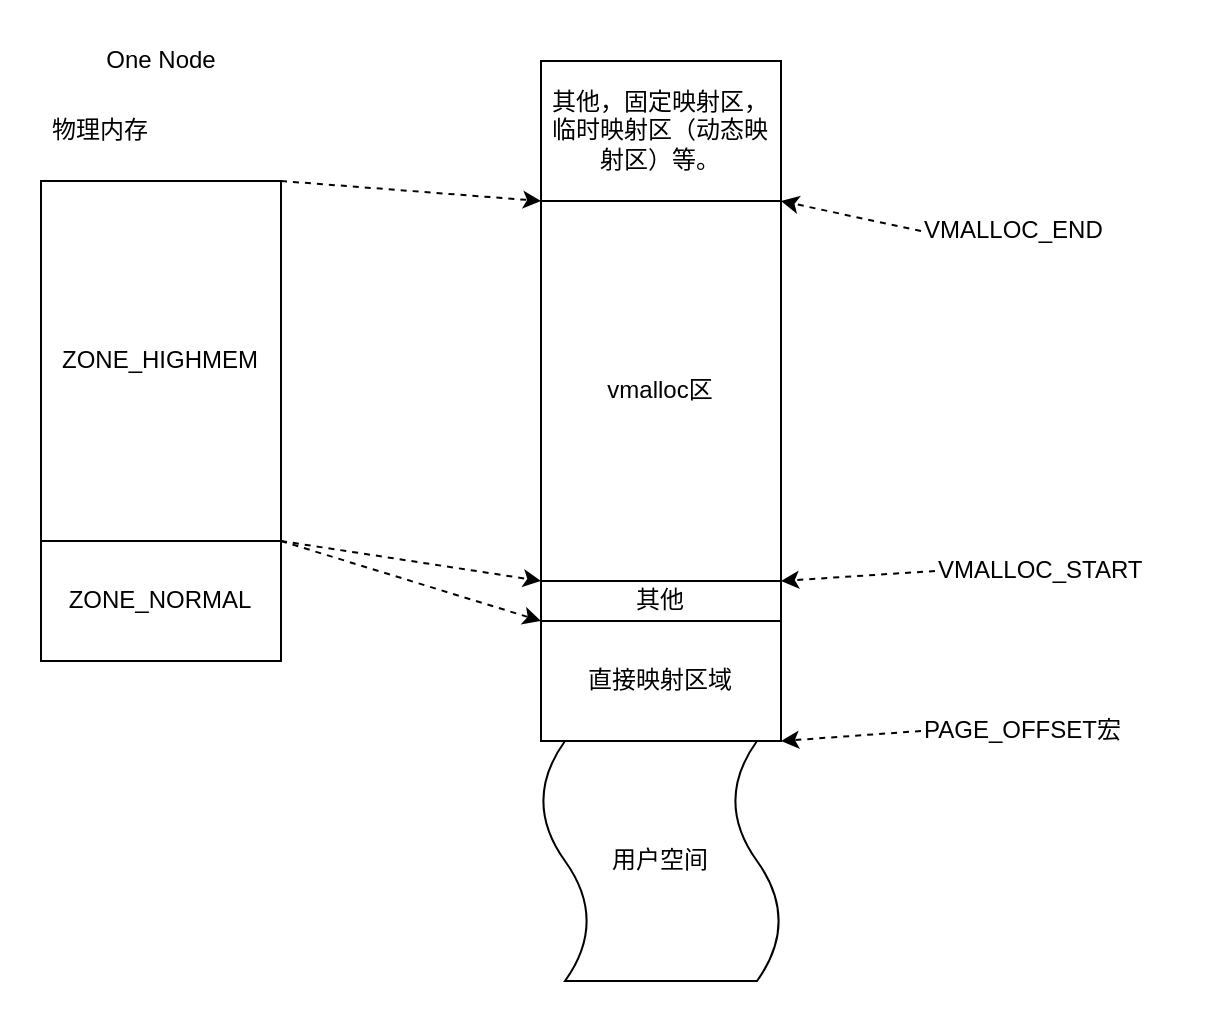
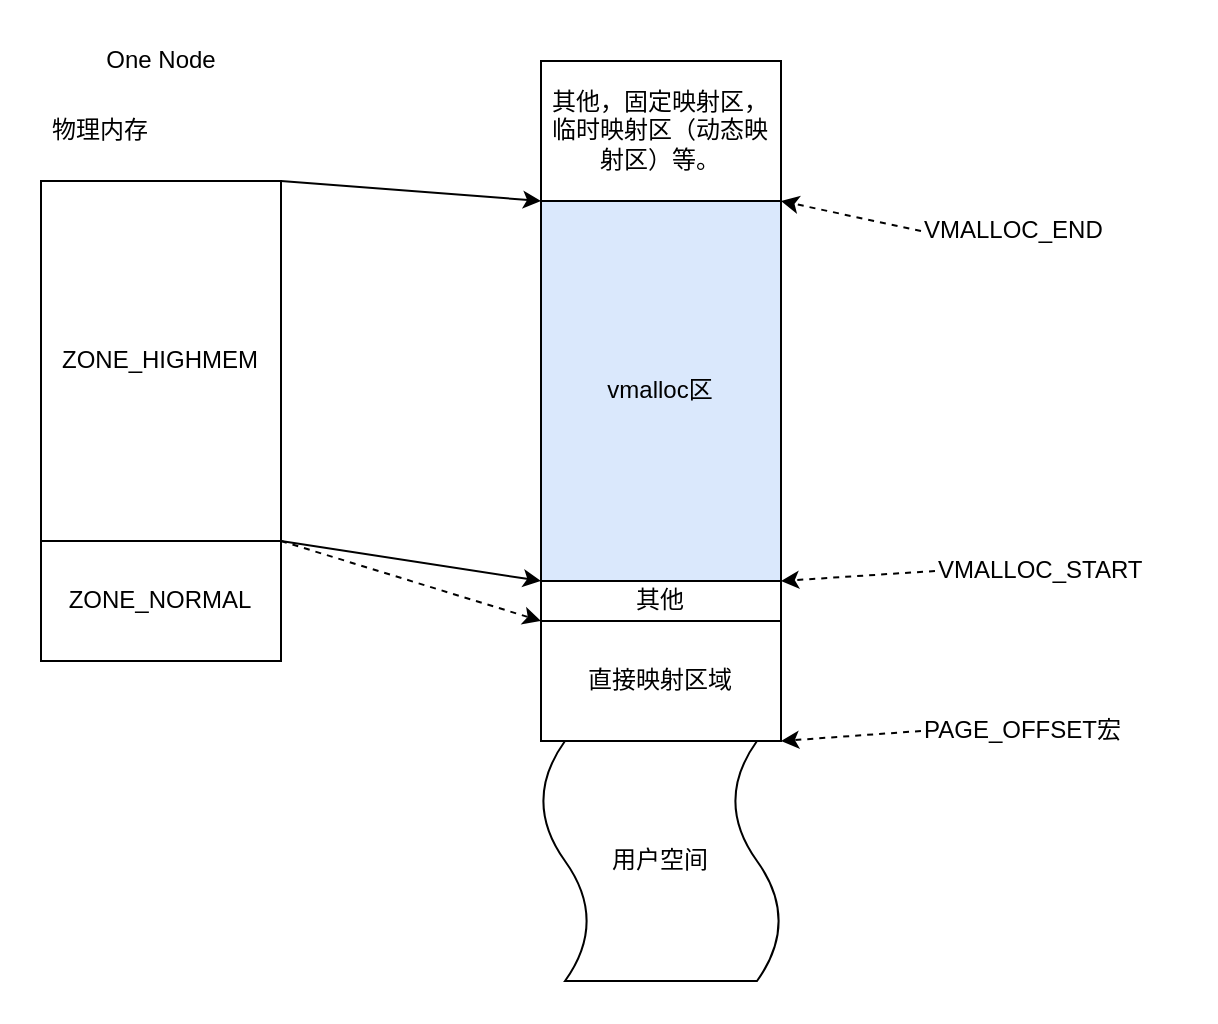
  <mxCell id="0" />
  <mxCell id="1" parent="0" />
  <mxCell id="2" value="&lt;span&gt;ZONE_NORMAL&lt;/span&gt;" style="rounded=0;whiteSpace=wrap;html=1;" vertex="1" parent="1"><mxGeometry x="20" y="270" width="120" height="60" as="geometry" /></mxCell>
  <mxCell id="3" value="ZONE_HIGHMEM" style="rounded=0;whiteSpace=wrap;html=1;" vertex="1" parent="1"><mxGeometry x="20" y="90" width="120" height="180" as="geometry" /></mxCell>
  <mxCell id="4" value="One Node" style="text;html=1;align=center;verticalAlign=middle;resizable=0;points=[];autosize=1;strokeColor=none;fillColor=none;" vertex="1" parent="1"><mxGeometry x="45" y="20" width="70" height="20" as="geometry" /></mxCell>
  <mxCell id="5" value="物理内存" style="text;html=1;strokeColor=none;fillColor=none;align=center;verticalAlign=middle;whiteSpace=wrap;rounded=0;" vertex="1" parent="1"><mxGeometry x="20" y="50" width="60" height="30" as="geometry" /></mxCell>
  <mxCell id="6" value="" style="shape=tape;whiteSpace=wrap;html=1;size=0.2;rotation=90;" vertex="1" parent="1"><mxGeometry x="270" y="370" width="120" height="120" as="geometry" /></mxCell>
  <mxCell id="7" value="用户空间" style="text;html=1;strokeColor=none;fillColor=none;align=center;verticalAlign=middle;whiteSpace=wrap;rounded=0;" vertex="1" parent="1"><mxGeometry x="300" y="415" width="60" height="30" as="geometry" /></mxCell>
  <mxCell id="8" value="PAGE_OFFSET宏" style="text;html=1;strokeColor=none;fillColor=none;align=left;verticalAlign=middle;whiteSpace=wrap;rounded=0;" vertex="1" parent="1"><mxGeometry x="460" y="350" width="120" height="30" as="geometry" /></mxCell>
  <mxCell id="9" value="直接映射区域" style="rounded=0;whiteSpace=wrap;html=1;" vertex="1" parent="1"><mxGeometry x="270" y="310" width="120" height="60" as="geometry" /></mxCell>
  <mxCell id="10" value="" style="endArrow=classic;html=1;rounded=0;dashed=1;entryX=0;entryY=0;entryDx=0;entryDy=0;exitX=1;exitY=1;exitDx=0;exitDy=0;" edge="1" parent="1" source="3" target="9"><mxGeometry width="50" height="50" relative="1" as="geometry"><mxPoint x="70" y="470" as="sourcePoint" /><mxPoint x="120" y="420" as="targetPoint" /></mxGeometry></mxCell>
  <mxCell id="11" value="其他" style="rounded=0;whiteSpace=wrap;html=1;" vertex="1" parent="1"><mxGeometry x="270" y="290" width="120" height="20" as="geometry" /></mxCell>
- <mxCell id="12" value="vmalloc区" style="rounded=0;whiteSpace=wrap;html=1;" vertex="1" parent="1"><mxGeometry x="270" y="100" width="120" height="190" as="geometry" /></mxCell>
+ <mxCell id="12" value="vmalloc区" style="rounded=0;whiteSpace=wrap;html=1;fillColor=#dae8fc;" vertex="1" parent="1"><mxGeometry x="270" y="100" width="120" height="190" as="geometry" /></mxCell>
  <mxCell id="13" value="其他，固定映射区，临时映射区（动态映射区）等。" style="rounded=0;whiteSpace=wrap;html=1;" vertex="1" parent="1"><mxGeometry x="270" y="30" width="120" height="70" as="geometry" /></mxCell>
- <mxCell id="14" value="" style="endArrow=classic;html=1;rounded=0;dashed=1;entryX=0;entryY=1;entryDx=0;entryDy=0;exitX=1;exitY=0;exitDx=0;exitDy=0;" edge="1" parent="1" source="3" target="13"><mxGeometry width="50" height="50" relative="1" as="geometry"><mxPoint x="70" y="470" as="sourcePoint" /><mxPoint x="120" y="420" as="targetPoint" /></mxGeometry></mxCell>
- <mxCell id="15" value="" style="endArrow=classic;html=1;rounded=0;dashed=1;entryX=0;entryY=1;entryDx=0;entryDy=0;exitX=1;exitY=1;exitDx=0;exitDy=0;" edge="1" parent="1" source="3" target="12"><mxGeometry width="50" height="50" relative="1" as="geometry"><mxPoint x="80" y="480" as="sourcePoint" /><mxPoint x="130" y="430" as="targetPoint" /></mxGeometry></mxCell>
+ <mxCell id="14" value="" style="endArrow=classic;html=1;rounded=0;dashed=0;entryX=0;entryY=1;entryDx=0;entryDy=0;exitX=1;exitY=0;exitDx=0;exitDy=0;" edge="1" parent="1" source="3" target="13"><mxGeometry width="50" height="50" relative="1" as="geometry"><mxPoint x="70" y="470" as="sourcePoint" /><mxPoint x="120" y="420" as="targetPoint" /></mxGeometry></mxCell>
+ <mxCell id="15" value="" style="endArrow=classic;html=1;rounded=0;dashed=0;entryX=0;entryY=1;entryDx=0;entryDy=0;exitX=1;exitY=1;exitDx=0;exitDy=0;" edge="1" parent="1" source="3" target="12"><mxGeometry width="50" height="50" relative="1" as="geometry"><mxPoint x="80" y="480" as="sourcePoint" /><mxPoint x="130" y="430" as="targetPoint" /></mxGeometry></mxCell>
  <mxCell id="16" value="VMALLOC_START" style="text;html=1;strokeColor=none;fillColor=none;align=left;verticalAlign=middle;whiteSpace=wrap;rounded=0;" vertex="1" parent="1"><mxGeometry x="467" y="270" width="120" height="30" as="geometry" /></mxCell>
  <mxCell id="17" value="VMALLOC_END" style="text;html=1;strokeColor=none;fillColor=none;align=left;verticalAlign=middle;whiteSpace=wrap;rounded=0;" vertex="1" parent="1"><mxGeometry x="460" y="100" width="120" height="30" as="geometry" /></mxCell>
  <mxCell id="18" value="" style="endArrow=classic;html=1;rounded=0;dashed=1;exitX=0;exitY=0.5;exitDx=0;exitDy=0;entryX=1;entryY=1;entryDx=0;entryDy=0;" edge="1" parent="1" source="8" target="9"><mxGeometry width="50" height="50" relative="1" as="geometry"><mxPoint x="70" y="470" as="sourcePoint" /><mxPoint x="120" y="420" as="targetPoint" /></mxGeometry></mxCell>
  <mxCell id="19" value="" style="endArrow=classic;html=1;rounded=0;dashed=1;exitX=0;exitY=0.5;exitDx=0;exitDy=0;entryX=1;entryY=1;entryDx=0;entryDy=0;" edge="1" parent="1" source="17" target="13"><mxGeometry width="50" height="50" relative="1" as="geometry"><mxPoint x="70" y="470" as="sourcePoint" /><mxPoint x="120" y="420" as="targetPoint" /></mxGeometry></mxCell>
  <mxCell id="20" value="" style="endArrow=classic;html=1;rounded=0;dashed=1;exitX=0;exitY=0.5;exitDx=0;exitDy=0;entryX=1;entryY=0;entryDx=0;entryDy=0;" edge="1" parent="1" source="16" target="11"><mxGeometry width="50" height="50" relative="1" as="geometry"><mxPoint x="80" y="480" as="sourcePoint" /><mxPoint x="130" y="430" as="targetPoint" /></mxGeometry></mxCell>
